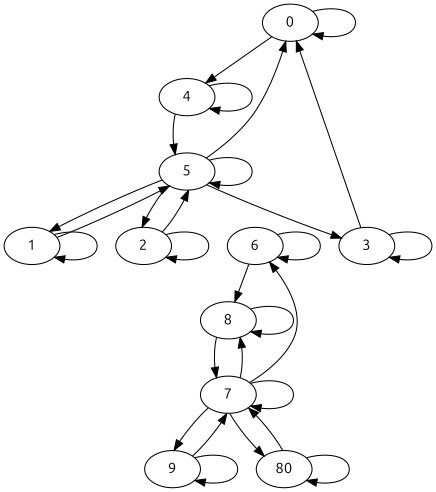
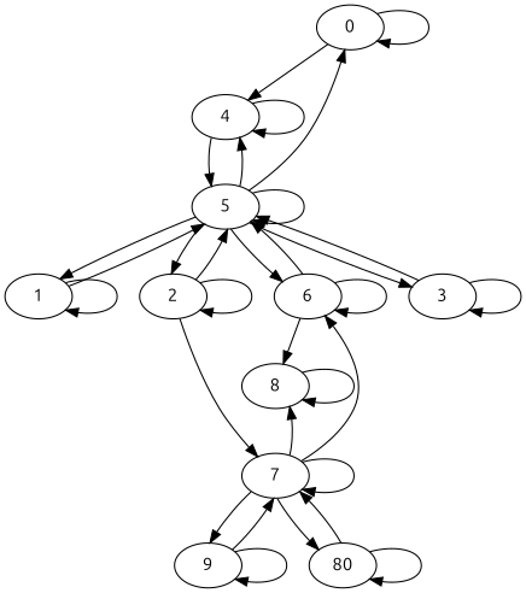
  digraph {
    fontname=Ubuntu
    nodesep=0.5
    node [fontname=Ubuntu]
    edge [fontname=Ubuntu weight=1.0]
    0
    4
    5
    1
    2
    3
    6
    8
    7
    9
    n11 [label=80]
    0 -> 0
    0 -> 4
    4 -> 4
    4 -> 5
    5 -> 0
+   5 -> 4
    5 -> 5
    5 -> 1
    5 -> 2
    5 -> 3
+   5 -> 6
    1 -> 5
    1 -> 1
    2 -> 5
    2 -> 2
-   3 -> 0
+   3 -> 5
    3 -> 3
+   6 -> 5
    6 -> 6
    6 -> 8
    8 -> 8
-   8 -> 7
+   2 -> 7
    7 -> 6
    7 -> 8
    7 -> 7
    7 -> 9
    7 -> n11
    9 -> 7
    9 -> 9
    n11 -> 7
    n11 -> n11
  }
